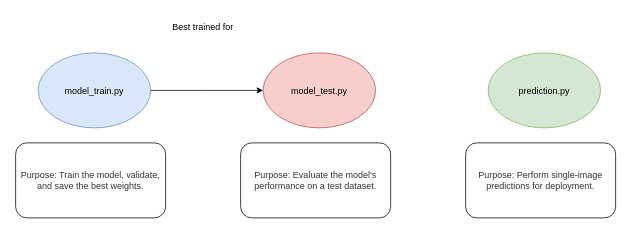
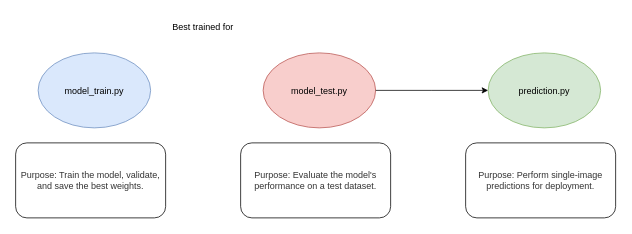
  <mxCell id="0" />
  <mxCell id="1" parent="0" />
  <mxCell id="2" value="model_train.py" style="shape=ellipse;fillColor=#dae8fc;strokeColor=#6c8ebf;fontColor=#000000;" vertex="1" parent="1"><mxGeometry x="50" y="70" width="150" height="100" as="geometry" /></mxCell>
  <mxCell id="3" value="Purpose: Train the model, validate, and save the best weights." style="shape=rectangle;whiteSpace=wrap;rounded=1;fillColor=#ffffff;strokeColor=#000000;fontColor=#333333;" vertex="1" parent="1"><mxGeometry x="20" y="190" width="200" height="100" as="geometry" /></mxCell>
  <mxCell id="4" value="model_test.py" style="shape=ellipse;fillColor=#f8cecc;strokeColor=#b85450;fontColor=#000000;" vertex="1" parent="1"><mxGeometry x="350" y="70" width="150" height="100" as="geometry" /></mxCell>
  <mxCell id="5" value="Purpose: Evaluate the model's performance on a test dataset." style="shape=rectangle;whiteSpace=wrap;rounded=1;fillColor=#ffffff;strokeColor=#000000;fontColor=#333333;" vertex="1" parent="1"><mxGeometry x="320" y="190" width="200" height="100" as="geometry" /></mxCell>
  <mxCell id="6" value="prediction.py" style="shape=ellipse;fillColor=#d5e8d4;strokeColor=#82b366;fontColor=#000000;" vertex="1" parent="1"><mxGeometry x="650" y="70" width="150" height="100" as="geometry" /></mxCell>
  <mxCell id="7" value="Purpose: Perform single-image predictions for deployment." style="shape=rectangle;whiteSpace=wrap;rounded=1;fillColor=#ffffff;strokeColor=#000000;fontColor=#333333;" vertex="1" parent="1"><mxGeometry x="620" y="190" width="200" height="100" as="geometry" /></mxCell>
- <mxCell id="8" value="" style="edgeStyle=elbowEdgeStyle;orthogonal=0;rounded=0;strokeColor=#000000;" edge="1" parent="1" source="2" target="4"><mxGeometry relative="1" as="geometry" /></mxCell>
+ <mxCell id="9" value="" style="edgeStyle=elbowEdgeStyle;orthogonal=0;rounded=0;strokeColor=#000000;" edge="1" parent="1" source="4" target="6"><mxGeometry relative="1" as="geometry" /></mxCell>
  <mxCell id="10" value="Best trained for" style="text;align=center;verticalAlign=middle;fillColor=none;strokeColor=none;" vertex="1" parent="1"><mxGeometry x="220" y="20" width="100" height="30" as="geometry" /></mxCell>
